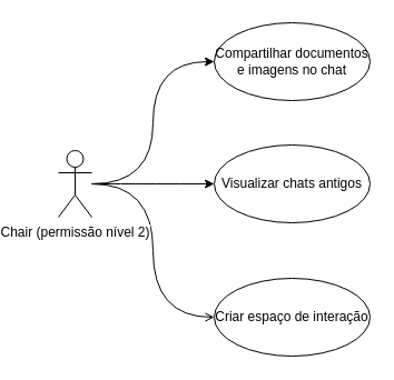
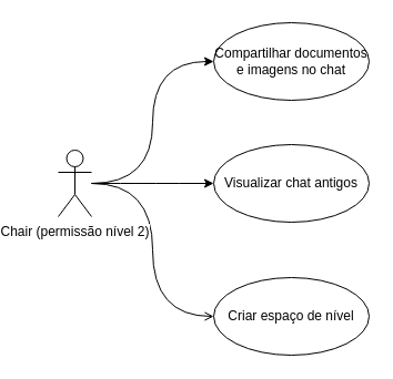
  <mxCell id="0" />
  <mxCell id="1" parent="0" />
  <mxCell id="2" style="edgeStyle=orthogonalEdgeStyle;orthogonalLoop=1;jettySize=auto;html=1;entryX=0;entryY=0.5;entryDx=0;entryDy=0;curved=1;" edge="1" parent="1" source="5" target="6"><mxGeometry relative="1" as="geometry" /></mxCell>
  <mxCell id="3" style="edgeStyle=orthogonalEdgeStyle;curved=1;orthogonalLoop=1;jettySize=auto;html=1;entryX=0;entryY=0.5;entryDx=0;entryDy=0;" edge="1" parent="1" source="5" target="7"><mxGeometry relative="1" as="geometry" /></mxCell>
  <mxCell id="4" style="edgeStyle=orthogonalEdgeStyle;curved=1;orthogonalLoop=1;jettySize=auto;html=1;entryX=0;entryY=0.5;entryDx=0;entryDy=0;endArrow=open;" edge="1" parent="1" source="5" target="8"><mxGeometry relative="1" as="geometry" /></mxCell>
  <mxCell id="5" value="Chair (permissão nível 2)" style="shape=umlActor;verticalLabelPosition=bottom;labelBackgroundColor=#ffffff;verticalAlign=top;html=1;outlineConnect=0;" vertex="1" parent="1"><mxGeometry x="20" y="135" width="30" height="60" as="geometry" /></mxCell>
  <mxCell id="6" value="Compartilhar documentos e imagens no chat" style="ellipse;whiteSpace=wrap;html=1;" vertex="1" parent="1"><mxGeometry x="160" y="20" width="140" height="70" as="geometry" /></mxCell>
- <mxCell id="7" value="Visualizar chats antigos" style="ellipse;whiteSpace=wrap;html=1;" vertex="1" parent="1"><mxGeometry x="160" y="130" width="140" height="70" as="geometry" /></mxCell>
- <mxCell id="8" value="Criar espaço de interação" style="ellipse;whiteSpace=wrap;html=1;" vertex="1" parent="1"><mxGeometry x="160" y="250" width="140" height="70" as="geometry" /></mxCell>
+ <mxCell id="7" value="Visualizar chat antigos" style="ellipse;whiteSpace=wrap;html=1;" vertex="1" parent="1"><mxGeometry x="160" y="130" width="140" height="70" as="geometry" /></mxCell>
+ <mxCell id="8" value="Criar espaço de nível" style="ellipse;whiteSpace=wrap;html=1;" vertex="1" parent="1"><mxGeometry x="160" y="250" width="140" height="70" as="geometry" /></mxCell>
